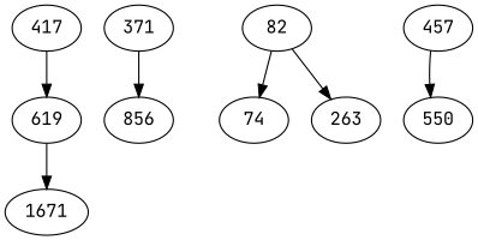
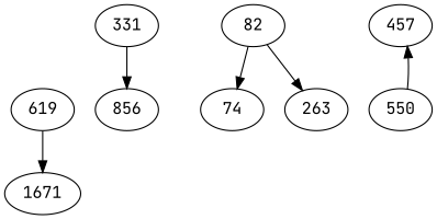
  digraph {
    fontname="JetBrains Mono"
    node [fontname="JetBrains Mono"]
    edge [fontname="JetBrains Mono"]
-   417
    619
    n3 [label=856]
-   331 [label=371]
+   331
    1671
    82
    74
    263
    457
    550
-   417 -> 619
    619 -> 1671
    331 -> n3
    82 -> 74
    82 -> 263
-   457 -> 550
+   550 -> 457
  }
